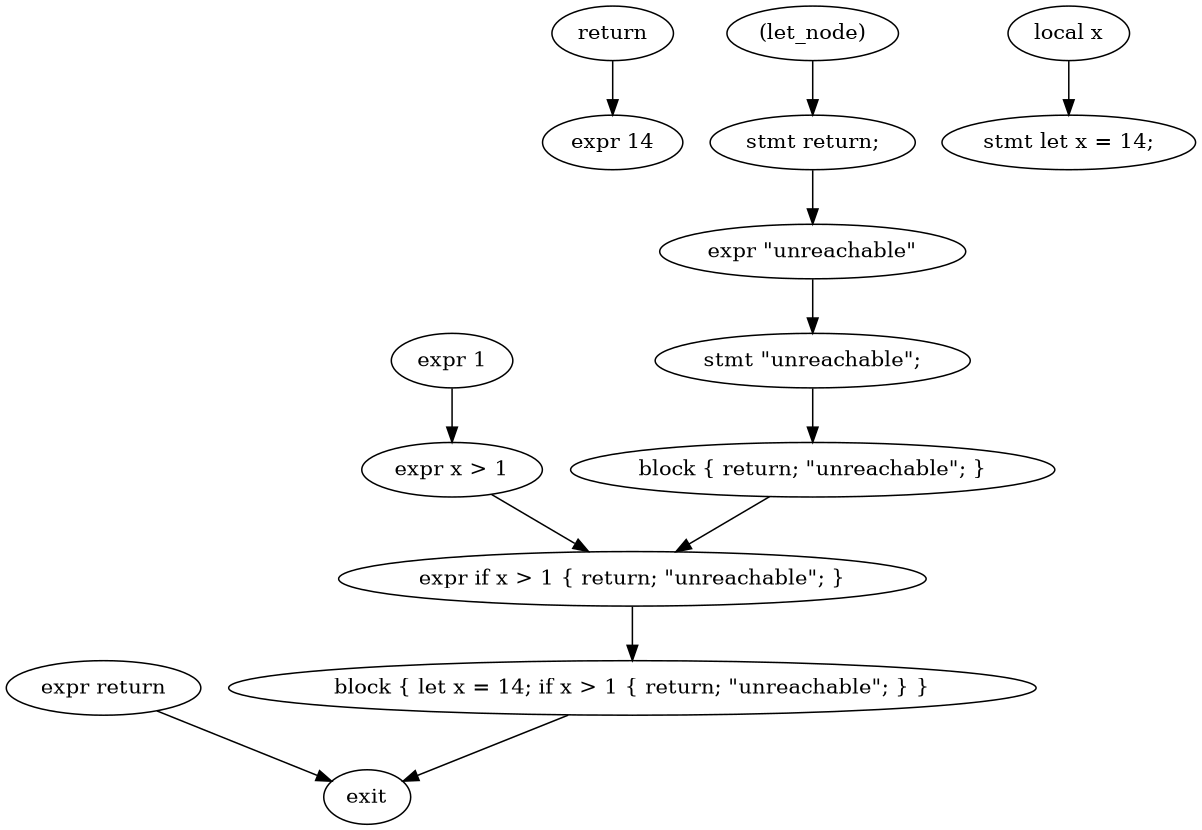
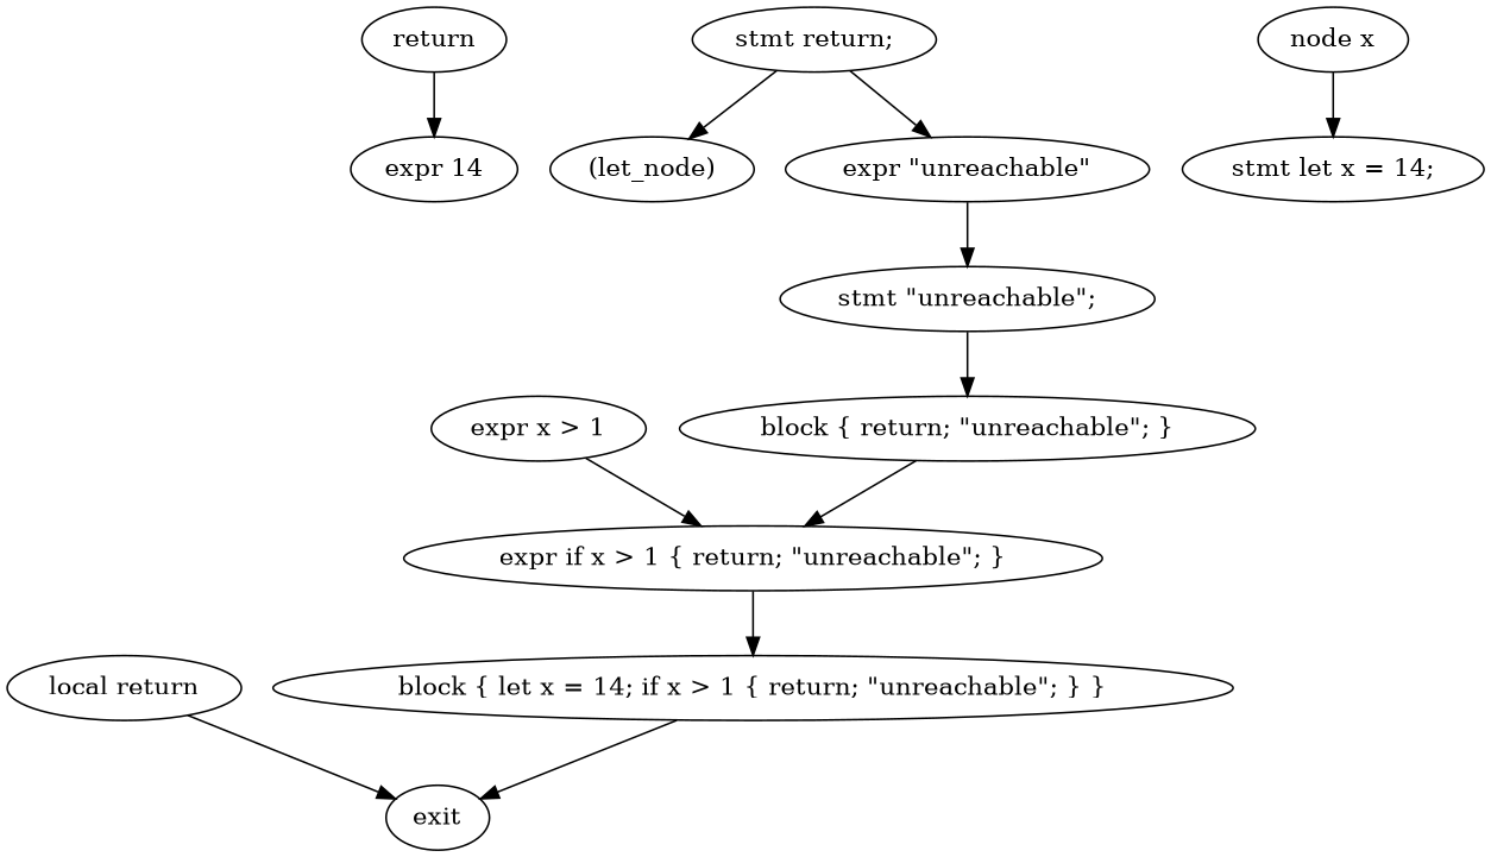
  digraph {
    n1 [label=return]
    n2 [label="expr 14"]
    n3 [label=exit]
-   n4 [label="local x"]
+   n4 [label="node x"]
    n5 [label="stmt let x = 14;"]
-   n6 [label="expr 1"]
    n7 [label="expr x > 1"]
    n8 [label="expr if x > 1 { return; \"unreachable\"; }"]
-   n9 [label="expr return"]
+   n9 [label="local return"]
    n10 [label="block { let x = 14; if x > 1 { return; \"unreachable\"; } }"]
    n11 [label="(let_node)"]
    n12 [label="stmt return;"]
    n13 [label="expr \"unreachable\""]
    n14 [label="stmt \"unreachable\";"]
    n15 [label="block { return; \"unreachable\"; }"]
    n1 -> n2
    n4 -> n5
-   n6 -> n7
    n7 -> n8
    n8 -> n10
    n9 -> n3
    n10 -> n3
-   n11 -> n12
+   n12 -> n11
    n12 -> n13
    n13 -> n14
    n14 -> n15
    n15 -> n8
  }
